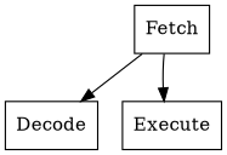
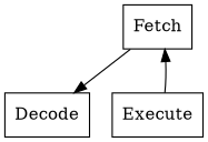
  digraph {
    fontname="DejaVu Serif"
    node [fontname="DejaVu Serif" shape=box]
    edge [fontname="DejaVu Serif"]
    n1 [label=Fetch]
    n2 [label=Decode]
    n3 [label=Execute]
    n1 -> n2
-   n1 -> n3
+   n3 -> n1
  }
